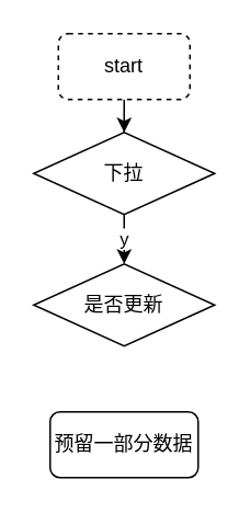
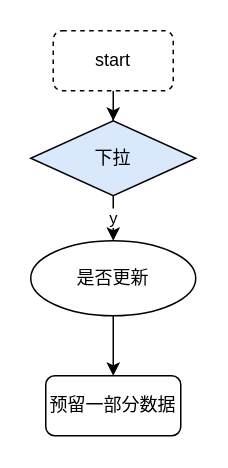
  <mxCell id="0" />
  <mxCell id="1" parent="0" />
  <mxCell id="2" value="" style="edgeStyle=orthogonalEdgeStyle;rounded=0;orthogonalLoop=1;jettySize=auto;html=1;" edge="1" parent="1" source="3" target="4"><mxGeometry relative="1" as="geometry" /></mxCell>
  <mxCell id="3" value="start" style="rounded=1;whiteSpace=wrap;html=1;dashed=1;" vertex="1" parent="1"><mxGeometry x="35" y="20" width="80" height="40" as="geometry" /></mxCell>
- <mxCell id="4" value="下拉" style="rhombus;whiteSpace=wrap;html=1;direction=south;" vertex="1" parent="1"><mxGeometry x="20" y="80" width="110" height="50" as="geometry" /></mxCell>
- <mxCell id="5" value="是否更新" style="rhombus;whiteSpace=wrap;html=1;direction=south;" vertex="1" parent="1"><mxGeometry x="20" y="160" width="110" height="50" as="geometry" /></mxCell>
+ <mxCell id="4" value="下拉" style="rhombus;whiteSpace=wrap;html=1;direction=south;fillColor=#dae8fc;" vertex="1" parent="1"><mxGeometry x="20" y="80" width="110" height="50" as="geometry" /></mxCell>
+ <mxCell id="5" value="是否更新" style="ellipse;whiteSpace=wrap;html=1;direction=south;" vertex="1" parent="1"><mxGeometry x="20" y="160" width="110" height="50" as="geometry" /></mxCell>
  <mxCell id="6" value="y" style="endArrow=classic;html=1;entryX=0;entryY=0.5;entryDx=0;entryDy=0;" edge="1" parent="1" target="5"><mxGeometry width="50" height="50" relative="1" as="geometry"><mxPoint x="75" y="130" as="sourcePoint" /><mxPoint x="125" y="80" as="targetPoint" /></mxGeometry></mxCell>
  <mxCell id="7" value="预留一部分数据" style="rounded=1;whiteSpace=wrap;html=1;" vertex="1" parent="1"><mxGeometry x="30" y="250" width="90" height="40" as="geometry" /></mxCell>
+ <mxCell id="8" value="" style="endArrow=classic;html=1;exitX=1;exitY=0.5;exitDx=0;exitDy=0;entryX=0.5;entryY=0;entryDx=0;entryDy=0;" edge="1" parent="1" source="5" target="7"><mxGeometry width="50" height="50" relative="1" as="geometry"><mxPoint x="20" y="360" as="sourcePoint" /><mxPoint x="70" y="310" as="targetPoint" /></mxGeometry></mxCell>
